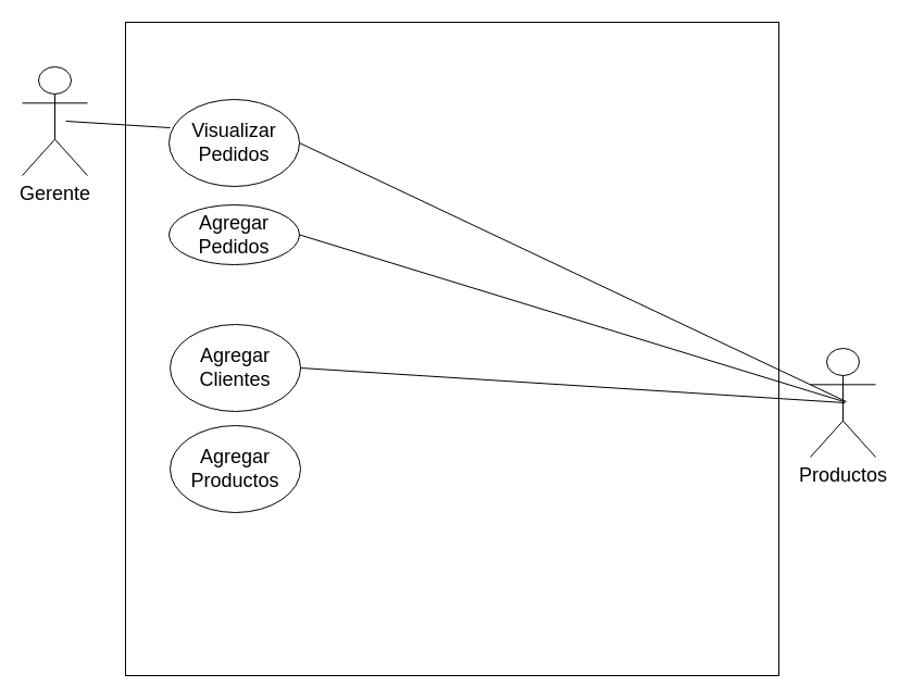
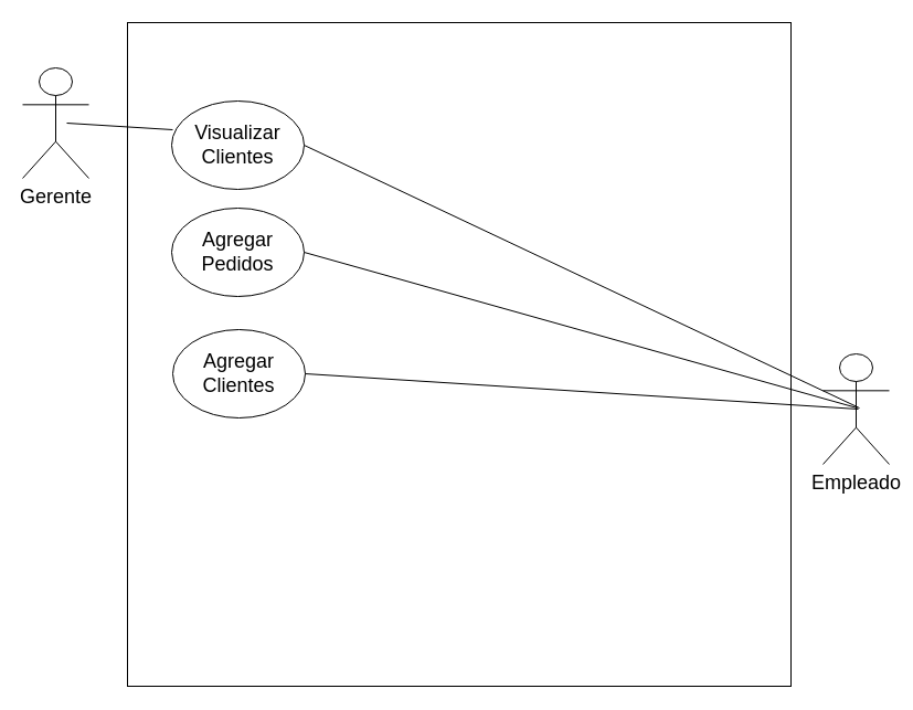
  <mxCell id="0" />
  <mxCell id="1" parent="0" />
  <mxCell id="2" value="" style="whiteSpace=wrap;html=1;aspect=fixed;" vertex="1" parent="1"><mxGeometry x="115" y="20" width="601" height="601" as="geometry" /></mxCell>
- <mxCell id="3" value="Visualizar Pedidos" style="ellipse;whiteSpace=wrap;html=1;fontSize=18;" vertex="1" parent="1"><mxGeometry x="155" y="91" width="120" height="80" as="geometry" /></mxCell>
- <mxCell id="4" value="Agregar Pedidos" style="ellipse;whiteSpace=wrap;html=1;fontSize=18;" vertex="1" parent="1"><mxGeometry x="155" y="188" width="120" height="55" as="geometry" /></mxCell>
+ <mxCell id="3" value="Visualizar Clientes" style="ellipse;whiteSpace=wrap;html=1;fontSize=18;" vertex="1" parent="1"><mxGeometry x="155" y="91" width="120" height="80" as="geometry" /></mxCell>
+ <mxCell id="4" value="Agregar Pedidos" style="ellipse;whiteSpace=wrap;html=1;fontSize=18;" vertex="1" parent="1"><mxGeometry x="155" y="188" width="120" height="80" as="geometry" /></mxCell>
  <mxCell id="5" value="Agregar Clientes" style="ellipse;whiteSpace=wrap;html=1;fontSize=18;" vertex="1" parent="1"><mxGeometry x="156" y="298" width="120" height="80" as="geometry" /></mxCell>
- <mxCell id="6" value="Productos" style="shape=umlActor;verticalLabelPosition=bottom;verticalAlign=top;html=1;outlineConnect=0;fontSize=18;" vertex="1" parent="1"><mxGeometry x="745" y="320" width="60" height="100" as="geometry" /></mxCell>
- <mxCell id="7" value="Agregar Productos" style="ellipse;whiteSpace=wrap;html=1;fontSize=18;" vertex="1" parent="1"><mxGeometry x="156" y="391" width="120" height="80" as="geometry" /></mxCell>
+ <mxCell id="6" value="Empleado" style="shape=umlActor;verticalLabelPosition=bottom;verticalAlign=top;html=1;outlineConnect=0;fontSize=18;" vertex="1" parent="1"><mxGeometry x="745" y="320" width="60" height="100" as="geometry" /></mxCell>
  <mxCell id="8" value="Gerente" style="shape=umlActor;verticalLabelPosition=bottom;verticalAlign=top;html=1;outlineConnect=0;fontSize=18;" vertex="1" parent="1"><mxGeometry x="20" y="61" width="60" height="100" as="geometry" /></mxCell>
  <mxCell id="9" value="" style="endArrow=none;html=1;rounded=0;fontSize=18;entryX=0.008;entryY=0.325;entryDx=0;entryDy=0;entryPerimeter=0;" edge="1" parent="1" target="3"><mxGeometry width="50" height="50" relative="1" as="geometry"><mxPoint x="60" y="111" as="sourcePoint" /><mxPoint x="430" y="371" as="targetPoint" /></mxGeometry></mxCell>
  <mxCell id="10" value="" style="endArrow=none;html=1;rounded=0;fontSize=18;entryX=0.5;entryY=0.5;entryDx=0;entryDy=0;entryPerimeter=0;exitX=1;exitY=0.5;exitDx=0;exitDy=0;" edge="1" parent="1" source="5"><mxGeometry width="50" height="50" relative="1" as="geometry"><mxPoint x="278" y="431" as="sourcePoint" /><mxPoint x="777" y="370" as="targetPoint" /></mxGeometry></mxCell>
  <mxCell id="11" value="" style="endArrow=none;html=1;rounded=0;fontSize=18;entryX=0.5;entryY=0.5;entryDx=0;entryDy=0;entryPerimeter=0;exitX=1;exitY=0.5;exitDx=0;exitDy=0;" edge="1" parent="1" source="4"><mxGeometry width="50" height="50" relative="1" as="geometry"><mxPoint x="275" y="322" as="sourcePoint" /><mxPoint x="776" y="369" as="targetPoint" /></mxGeometry></mxCell>
  <mxCell id="12" value="" style="endArrow=none;html=1;rounded=0;fontSize=18;entryX=0.5;entryY=0.5;entryDx=0;entryDy=0;entryPerimeter=0;exitX=1;exitY=0.5;exitDx=0;exitDy=0;" edge="1" parent="1" source="3"><mxGeometry width="50" height="50" relative="1" as="geometry"><mxPoint x="277" y="228" as="sourcePoint" /><mxPoint x="778" y="369" as="targetPoint" /></mxGeometry></mxCell>
